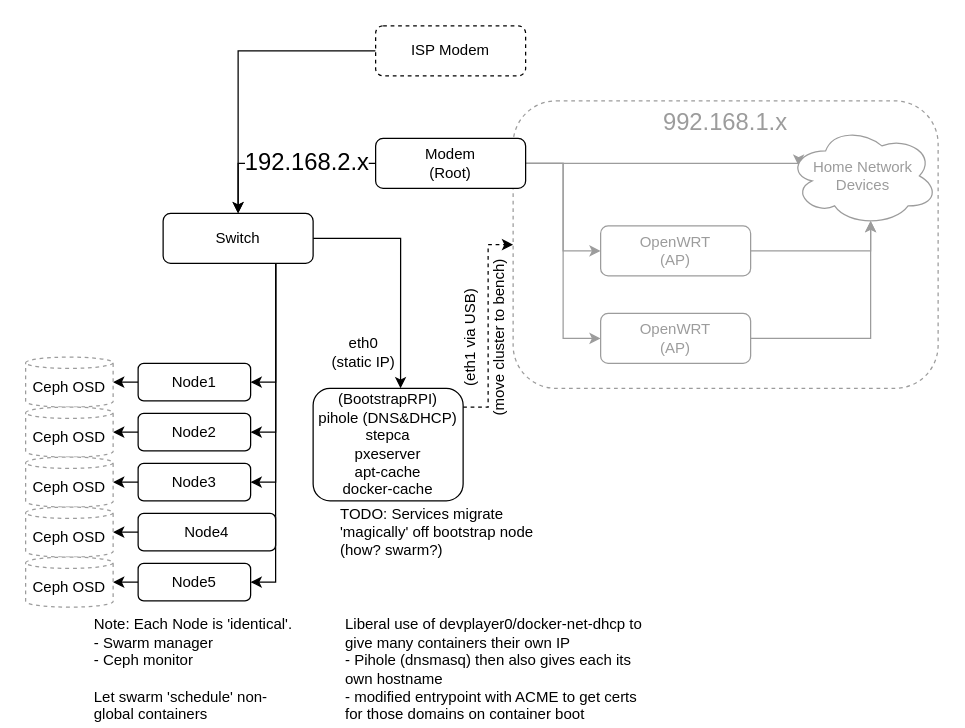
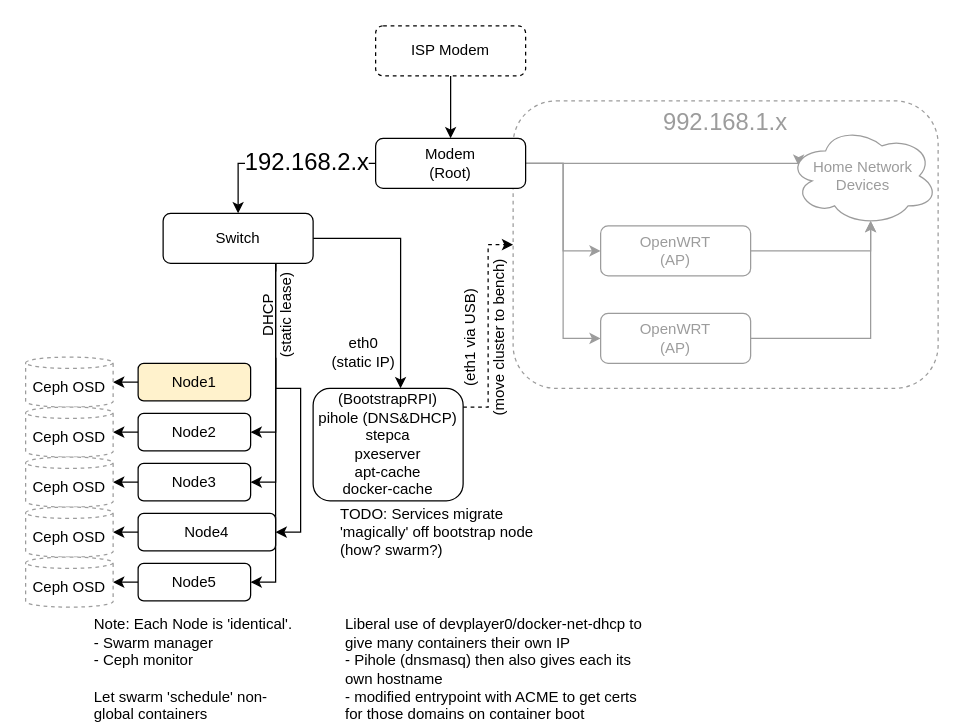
  <mxCell id="0" />
  <mxCell id="1" parent="0" />
  <mxCell id="2" value="&lt;font style=&quot;font-size: 19px;&quot;&gt;992.168.1.x&lt;/font&gt;" style="rounded=1;whiteSpace=wrap;html=1;verticalAlign=top;dashed=1;fontColor=#9C9C9C;strokeColor=#9C9C9C;" vertex="1" parent="1"><mxGeometry x="410" y="80" width="340" height="230" as="geometry" /></mxCell>
  <mxCell id="3" style="edgeStyle=orthogonalEdgeStyle;rounded=0;orthogonalLoop=1;jettySize=auto;html=1;entryX=0;entryY=0.5;entryDx=0;entryDy=0;fontColor=#9C9C9C;strokeColor=#9C9C9C;" edge="1" parent="1" source="8" target="14"><mxGeometry relative="1" as="geometry" /></mxCell>
  <mxCell id="4" style="edgeStyle=orthogonalEdgeStyle;rounded=0;orthogonalLoop=1;jettySize=auto;html=1;entryX=0;entryY=0.5;entryDx=0;entryDy=0;fontColor=#9C9C9C;strokeColor=#9C9C9C;" edge="1" parent="1" source="8" target="12"><mxGeometry relative="1" as="geometry" /></mxCell>
  <mxCell id="5" style="edgeStyle=orthogonalEdgeStyle;rounded=0;orthogonalLoop=1;jettySize=auto;html=1;entryX=0.07;entryY=0.4;entryDx=0;entryDy=0;entryPerimeter=0;fontColor=#9C9C9C;strokeColor=#9C9C9C;" edge="1" parent="1" source="8" target="15"><mxGeometry relative="1" as="geometry"><Array as="points"><mxPoint x="638" y="130" /></Array></mxGeometry></mxCell>
  <mxCell id="6" style="edgeStyle=orthogonalEdgeStyle;rounded=0;orthogonalLoop=1;jettySize=auto;html=1;fontSize=19;" edge="1" parent="1" source="8" target="26"><mxGeometry relative="1" as="geometry" /></mxCell>
  <mxCell id="7" value="192.168.2.x" style="edgeLabel;html=1;align=center;verticalAlign=middle;resizable=0;points=[];fontSize=19;" vertex="1" connectable="0" parent="6"><mxGeometry x="-0.25" y="-1" relative="1" as="geometry"><mxPoint as="offset" /></mxGeometry></mxCell>
  <mxCell id="8" value="Modem&lt;br&gt;(Root)" style="rounded=1;whiteSpace=wrap;html=1;" vertex="1" parent="1"><mxGeometry x="300" y="110" width="120" height="40" as="geometry" /></mxCell>
- <mxCell id="9" style="edgeStyle=orthogonalEdgeStyle;rounded=0;orthogonalLoop=1;jettySize=auto;html=1;" edge="1" parent="1" source="10" target="26"><mxGeometry relative="1" as="geometry" /></mxCell>
+ <mxCell id="9" style="edgeStyle=orthogonalEdgeStyle;rounded=0;orthogonalLoop=1;jettySize=auto;html=1;entryX=0.5;entryY=0;entryDx=0;entryDy=0;" edge="1" parent="1" source="10" target="8"><mxGeometry relative="1" as="geometry" /></mxCell>
  <mxCell id="10" value="ISP Modem" style="rounded=1;whiteSpace=wrap;html=1;dashed=1;" vertex="1" parent="1"><mxGeometry x="300" y="20" width="120" height="40" as="geometry" /></mxCell>
  <mxCell id="11" style="edgeStyle=orthogonalEdgeStyle;rounded=0;orthogonalLoop=1;jettySize=auto;html=1;entryX=0.55;entryY=0.95;entryDx=0;entryDy=0;entryPerimeter=0;fontColor=#9C9C9C;strokeColor=#9C9C9C;" edge="1" parent="1" source="12" target="15"><mxGeometry relative="1" as="geometry" /></mxCell>
  <mxCell id="12" value="OpenWRT&lt;br&gt;(AP)" style="rounded=1;whiteSpace=wrap;html=1;fontColor=#9C9C9C;strokeColor=#9C9C9C;" vertex="1" parent="1"><mxGeometry x="480" y="250" width="120" height="40" as="geometry" /></mxCell>
  <mxCell id="13" style="edgeStyle=orthogonalEdgeStyle;rounded=0;orthogonalLoop=1;jettySize=auto;html=1;entryX=0.55;entryY=0.95;entryDx=0;entryDy=0;entryPerimeter=0;fontColor=#9C9C9C;strokeColor=#9C9C9C;" edge="1" parent="1" source="14" target="15"><mxGeometry relative="1" as="geometry"><Array as="points"><mxPoint x="696" y="200" /></Array></mxGeometry></mxCell>
  <mxCell id="14" value="OpenWRT&lt;br&gt;(AP)" style="rounded=1;whiteSpace=wrap;html=1;fontColor=#9C9C9C;strokeColor=#9C9C9C;" vertex="1" parent="1"><mxGeometry x="480" y="180" width="120" height="40" as="geometry" /></mxCell>
  <mxCell id="15" value="Home Network&lt;br&gt;Devices" style="ellipse;shape=cloud;whiteSpace=wrap;html=1;fontColor=#9C9C9C;strokeColor=#9C9C9C;" vertex="1" parent="1"><mxGeometry x="630" y="100" width="120" height="80" as="geometry" /></mxCell>
  <mxCell id="16" style="edgeStyle=orthogonalEdgeStyle;rounded=0;orthogonalLoop=1;jettySize=auto;html=1;fontSize=19;dashed=1;" edge="1" parent="1" source="17" target="2"><mxGeometry relative="1" as="geometry"><Array as="points"><mxPoint x="390" y="325" /><mxPoint x="390" y="195" /></Array></mxGeometry></mxCell>
  <mxCell id="17" value="(BootstrapRPI)&lt;br&gt;pihole (DNS&amp;amp;DHCP)&lt;br&gt;stepca&lt;br&gt;pxeserver&lt;br&gt;apt-cache&lt;br&gt;docker-cache" style="rounded=1;whiteSpace=wrap;html=1;" vertex="1" parent="1"><mxGeometry x="250" y="310" width="120" height="90" as="geometry" /></mxCell>
  <mxCell id="18" style="edgeStyle=orthogonalEdgeStyle;rounded=0;orthogonalLoop=1;jettySize=auto;html=1;entryX=0.583;entryY=0;entryDx=0;entryDy=0;entryPerimeter=0;fontSize=19;" edge="1" parent="1" source="26" target="17"><mxGeometry relative="1" as="geometry"><Array as="points"><mxPoint x="320" y="190" /></Array></mxGeometry></mxCell>
  <mxCell id="19" value="eth0&lt;br&gt;(static IP)" style="edgeLabel;html=1;align=center;verticalAlign=middle;resizable=0;points=[];fontSize=12;" vertex="1" connectable="0" parent="18"><mxGeometry x="0.071" y="4" relative="1" as="geometry"><mxPoint x="-34" y="58" as="offset" /></mxGeometry></mxCell>
  <mxCell id="20" style="edgeStyle=orthogonalEdgeStyle;rounded=0;orthogonalLoop=1;jettySize=auto;html=1;exitX=0.75;exitY=1;exitDx=0;exitDy=0;entryX=1;entryY=0.5;entryDx=0;entryDy=0;strokeColor=#000000;fontSize=12;fontColor=#9C9C9C;" edge="1" parent="1" source="26" target="37"><mxGeometry relative="1" as="geometry" /></mxCell>
+ <mxCell id="21" style="edgeStyle=orthogonalEdgeStyle;rounded=0;orthogonalLoop=1;jettySize=auto;html=1;exitX=0.75;exitY=1;exitDx=0;exitDy=0;entryX=1;entryY=0.5;entryDx=0;entryDy=0;strokeColor=#000000;fontSize=12;fontColor=#9C9C9C;" edge="1" parent="1" source="26" target="35"><mxGeometry relative="1" as="geometry" /></mxCell>
+ <mxCell id="22" value="&lt;font color=&quot;#000000&quot;&gt;DHCP&lt;br&gt;(static lease)&lt;br&gt;&lt;/font&gt;" style="edgeLabel;html=1;align=center;verticalAlign=middle;resizable=0;points=[];fontSize=12;fontColor=#9C9C9C;rotation=270;" vertex="1" connectable="0" parent="21"><mxGeometry x="-0.745" y="2" relative="1" as="geometry"><mxPoint x="-2" y="10" as="offset" /></mxGeometry></mxCell>
  <mxCell id="23" style="edgeStyle=orthogonalEdgeStyle;rounded=0;orthogonalLoop=1;jettySize=auto;html=1;exitX=0.75;exitY=1;exitDx=0;exitDy=0;entryX=1;entryY=0.5;entryDx=0;entryDy=0;strokeColor=#000000;fontSize=12;fontColor=#000000;" edge="1" parent="1" source="26" target="33"><mxGeometry relative="1" as="geometry" /></mxCell>
  <mxCell id="24" style="edgeStyle=orthogonalEdgeStyle;rounded=0;orthogonalLoop=1;jettySize=auto;html=1;exitX=0.75;exitY=1;exitDx=0;exitDy=0;entryX=1;entryY=0.5;entryDx=0;entryDy=0;strokeColor=#000000;fontSize=12;fontColor=#000000;" edge="1" parent="1" source="26" target="31"><mxGeometry relative="1" as="geometry" /></mxCell>
- <mxCell id="25" style="edgeStyle=orthogonalEdgeStyle;rounded=0;orthogonalLoop=1;jettySize=auto;html=1;exitX=0.75;exitY=1;exitDx=0;exitDy=0;entryX=1;entryY=0.5;entryDx=0;entryDy=0;strokeColor=#000000;fontSize=12;fontColor=#000000;" edge="1" parent="1" source="26" target="29"><mxGeometry relative="1" as="geometry" /></mxCell>
  <mxCell id="26" value="Switch" style="rounded=1;whiteSpace=wrap;html=1;" vertex="1" parent="1"><mxGeometry x="130" y="170" width="120" height="40" as="geometry" /></mxCell>
  <mxCell id="27" value="&lt;font style=&quot;font-size: 12px;&quot;&gt;(eth1 via USB)&lt;br&gt;(move cluster to bench)&lt;br&gt;&lt;/font&gt;" style="text;html=1;align=center;verticalAlign=middle;resizable=0;points=[];autosize=1;strokeColor=none;fillColor=none;fontSize=19;rotation=270;" vertex="1" parent="1"><mxGeometry x="310" y="240" width="150" height="60" as="geometry" /></mxCell>
  <mxCell id="28" style="edgeStyle=orthogonalEdgeStyle;rounded=0;orthogonalLoop=1;jettySize=auto;html=1;exitX=0;exitY=0.5;exitDx=0;exitDy=0;entryX=1;entryY=0.5;entryDx=0;entryDy=0;entryPerimeter=0;strokeColor=#000000;fontSize=12;fontColor=#000000;" edge="1" parent="1" source="29" target="39"><mxGeometry relative="1" as="geometry" /></mxCell>
- <mxCell id="29" value="Node1" style="rounded=1;whiteSpace=wrap;html=1;" vertex="1" parent="1"><mxGeometry x="110" y="290" width="90" height="30" as="geometry" /></mxCell>
+ <mxCell id="29" value="Node1" style="rounded=1;whiteSpace=wrap;html=1;fillColor=#fff2cc;" vertex="1" parent="1"><mxGeometry x="110" y="290" width="90" height="30" as="geometry" /></mxCell>
  <mxCell id="30" style="edgeStyle=orthogonalEdgeStyle;rounded=0;orthogonalLoop=1;jettySize=auto;html=1;exitX=0;exitY=0.5;exitDx=0;exitDy=0;entryX=1;entryY=0.5;entryDx=0;entryDy=0;entryPerimeter=0;strokeColor=#000000;fontSize=12;fontColor=#000000;" edge="1" parent="1" source="31" target="40"><mxGeometry relative="1" as="geometry" /></mxCell>
  <mxCell id="31" value="Node2" style="rounded=1;whiteSpace=wrap;html=1;" vertex="1" parent="1"><mxGeometry x="110" y="330" width="90" height="30" as="geometry" /></mxCell>
  <mxCell id="32" style="edgeStyle=orthogonalEdgeStyle;rounded=0;orthogonalLoop=1;jettySize=auto;html=1;exitX=0;exitY=0.5;exitDx=0;exitDy=0;entryX=1;entryY=0.5;entryDx=0;entryDy=0;entryPerimeter=0;strokeColor=#000000;fontSize=12;fontColor=#000000;" edge="1" parent="1" source="33" target="41"><mxGeometry relative="1" as="geometry" /></mxCell>
  <mxCell id="33" value="Node3" style="rounded=1;whiteSpace=wrap;html=1;" vertex="1" parent="1"><mxGeometry x="110" y="370" width="90" height="30" as="geometry" /></mxCell>
  <mxCell id="34" style="edgeStyle=orthogonalEdgeStyle;rounded=0;orthogonalLoop=1;jettySize=auto;html=1;exitX=0;exitY=0.5;exitDx=0;exitDy=0;entryX=1;entryY=0.5;entryDx=0;entryDy=0;entryPerimeter=0;strokeColor=#000000;fontSize=12;fontColor=#000000;" edge="1" parent="1" source="35" target="42"><mxGeometry relative="1" as="geometry" /></mxCell>
  <mxCell id="35" value="Node4" style="rounded=1;whiteSpace=wrap;html=1;" vertex="1" parent="1"><mxGeometry x="110" y="410" width="110" height="30" as="geometry" /></mxCell>
  <mxCell id="36" style="edgeStyle=orthogonalEdgeStyle;rounded=0;orthogonalLoop=1;jettySize=auto;html=1;exitX=0;exitY=0.5;exitDx=0;exitDy=0;entryX=1;entryY=0.5;entryDx=0;entryDy=0;entryPerimeter=0;strokeColor=#000000;fontSize=12;fontColor=#000000;" edge="1" parent="1" source="37" target="43"><mxGeometry relative="1" as="geometry" /></mxCell>
  <mxCell id="37" value="Node5" style="rounded=1;whiteSpace=wrap;html=1;" vertex="1" parent="1"><mxGeometry x="110" y="450" width="90" height="30" as="geometry" /></mxCell>
  <mxCell id="38" value="TODO: Services migrate 'magically' off bootstrap node (how? swarm?)" style="text;html=1;strokeColor=none;fillColor=none;align=left;verticalAlign=middle;whiteSpace=wrap;rounded=0;fontSize=12;fontColor=#000000;" vertex="1" parent="1"><mxGeometry x="270" y="410" width="165" height="30" as="geometry" /></mxCell>
  <mxCell id="39" value="Ceph OSD" style="shape=cylinder3;whiteSpace=wrap;html=1;boundedLbl=1;backgroundOutline=1;size=4.5;dashed=1;strokeColor=#9C9C9C;fontSize=12;fontColor=#000000;" vertex="1" parent="1"><mxGeometry x="20" y="285" width="70" height="40" as="geometry" /></mxCell>
  <mxCell id="40" value="Ceph OSD" style="shape=cylinder3;whiteSpace=wrap;html=1;boundedLbl=1;backgroundOutline=1;size=4.5;dashed=1;strokeColor=#9C9C9C;fontSize=12;fontColor=#000000;" vertex="1" parent="1"><mxGeometry x="20" y="325" width="70" height="40" as="geometry" /></mxCell>
  <mxCell id="41" value="Ceph OSD" style="shape=cylinder3;whiteSpace=wrap;html=1;boundedLbl=1;backgroundOutline=1;size=4.5;dashed=1;strokeColor=#9C9C9C;fontSize=12;fontColor=#000000;" vertex="1" parent="1"><mxGeometry x="20" y="365" width="70" height="40" as="geometry" /></mxCell>
  <mxCell id="42" value="Ceph OSD" style="shape=cylinder3;whiteSpace=wrap;html=1;boundedLbl=1;backgroundOutline=1;size=4.5;dashed=1;strokeColor=#9C9C9C;fontSize=12;fontColor=#000000;" vertex="1" parent="1"><mxGeometry x="20" y="405" width="70" height="40" as="geometry" /></mxCell>
  <mxCell id="43" value="Ceph OSD" style="shape=cylinder3;whiteSpace=wrap;html=1;boundedLbl=1;backgroundOutline=1;size=4.5;dashed=1;strokeColor=#9C9C9C;fontSize=12;fontColor=#000000;" vertex="1" parent="1"><mxGeometry x="20" y="445" width="70" height="40" as="geometry" /></mxCell>
  <mxCell id="44" value="Note: Each Node is 'identical'.&lt;br&gt;- Swarm manager&lt;br&gt;- Ceph monitor&lt;br&gt;&lt;br&gt;Let swarm 'schedule' non-global containers" style="text;html=1;strokeColor=none;fillColor=none;align=left;verticalAlign=middle;whiteSpace=wrap;rounded=0;fontSize=12;fontColor=#000000;" vertex="1" parent="1"><mxGeometry x="72.5" y="520" width="165" height="30" as="geometry" /></mxCell>
  <mxCell id="45" value="Liberal use of devplayer0/docker-net-dhcp to give many containers their own IP&lt;br&gt;- Pihole (dnsmasq) then also gives each its own hostname&lt;br&gt;- modified entrypoint with ACME to get certs for those domains on container boot&amp;nbsp;" style="text;html=1;strokeColor=none;fillColor=none;align=left;verticalAlign=middle;whiteSpace=wrap;rounded=0;fontSize=12;fontColor=#000000;" vertex="1" parent="1"><mxGeometry x="274" y="510" width="242.5" height="50" as="geometry" /></mxCell>
